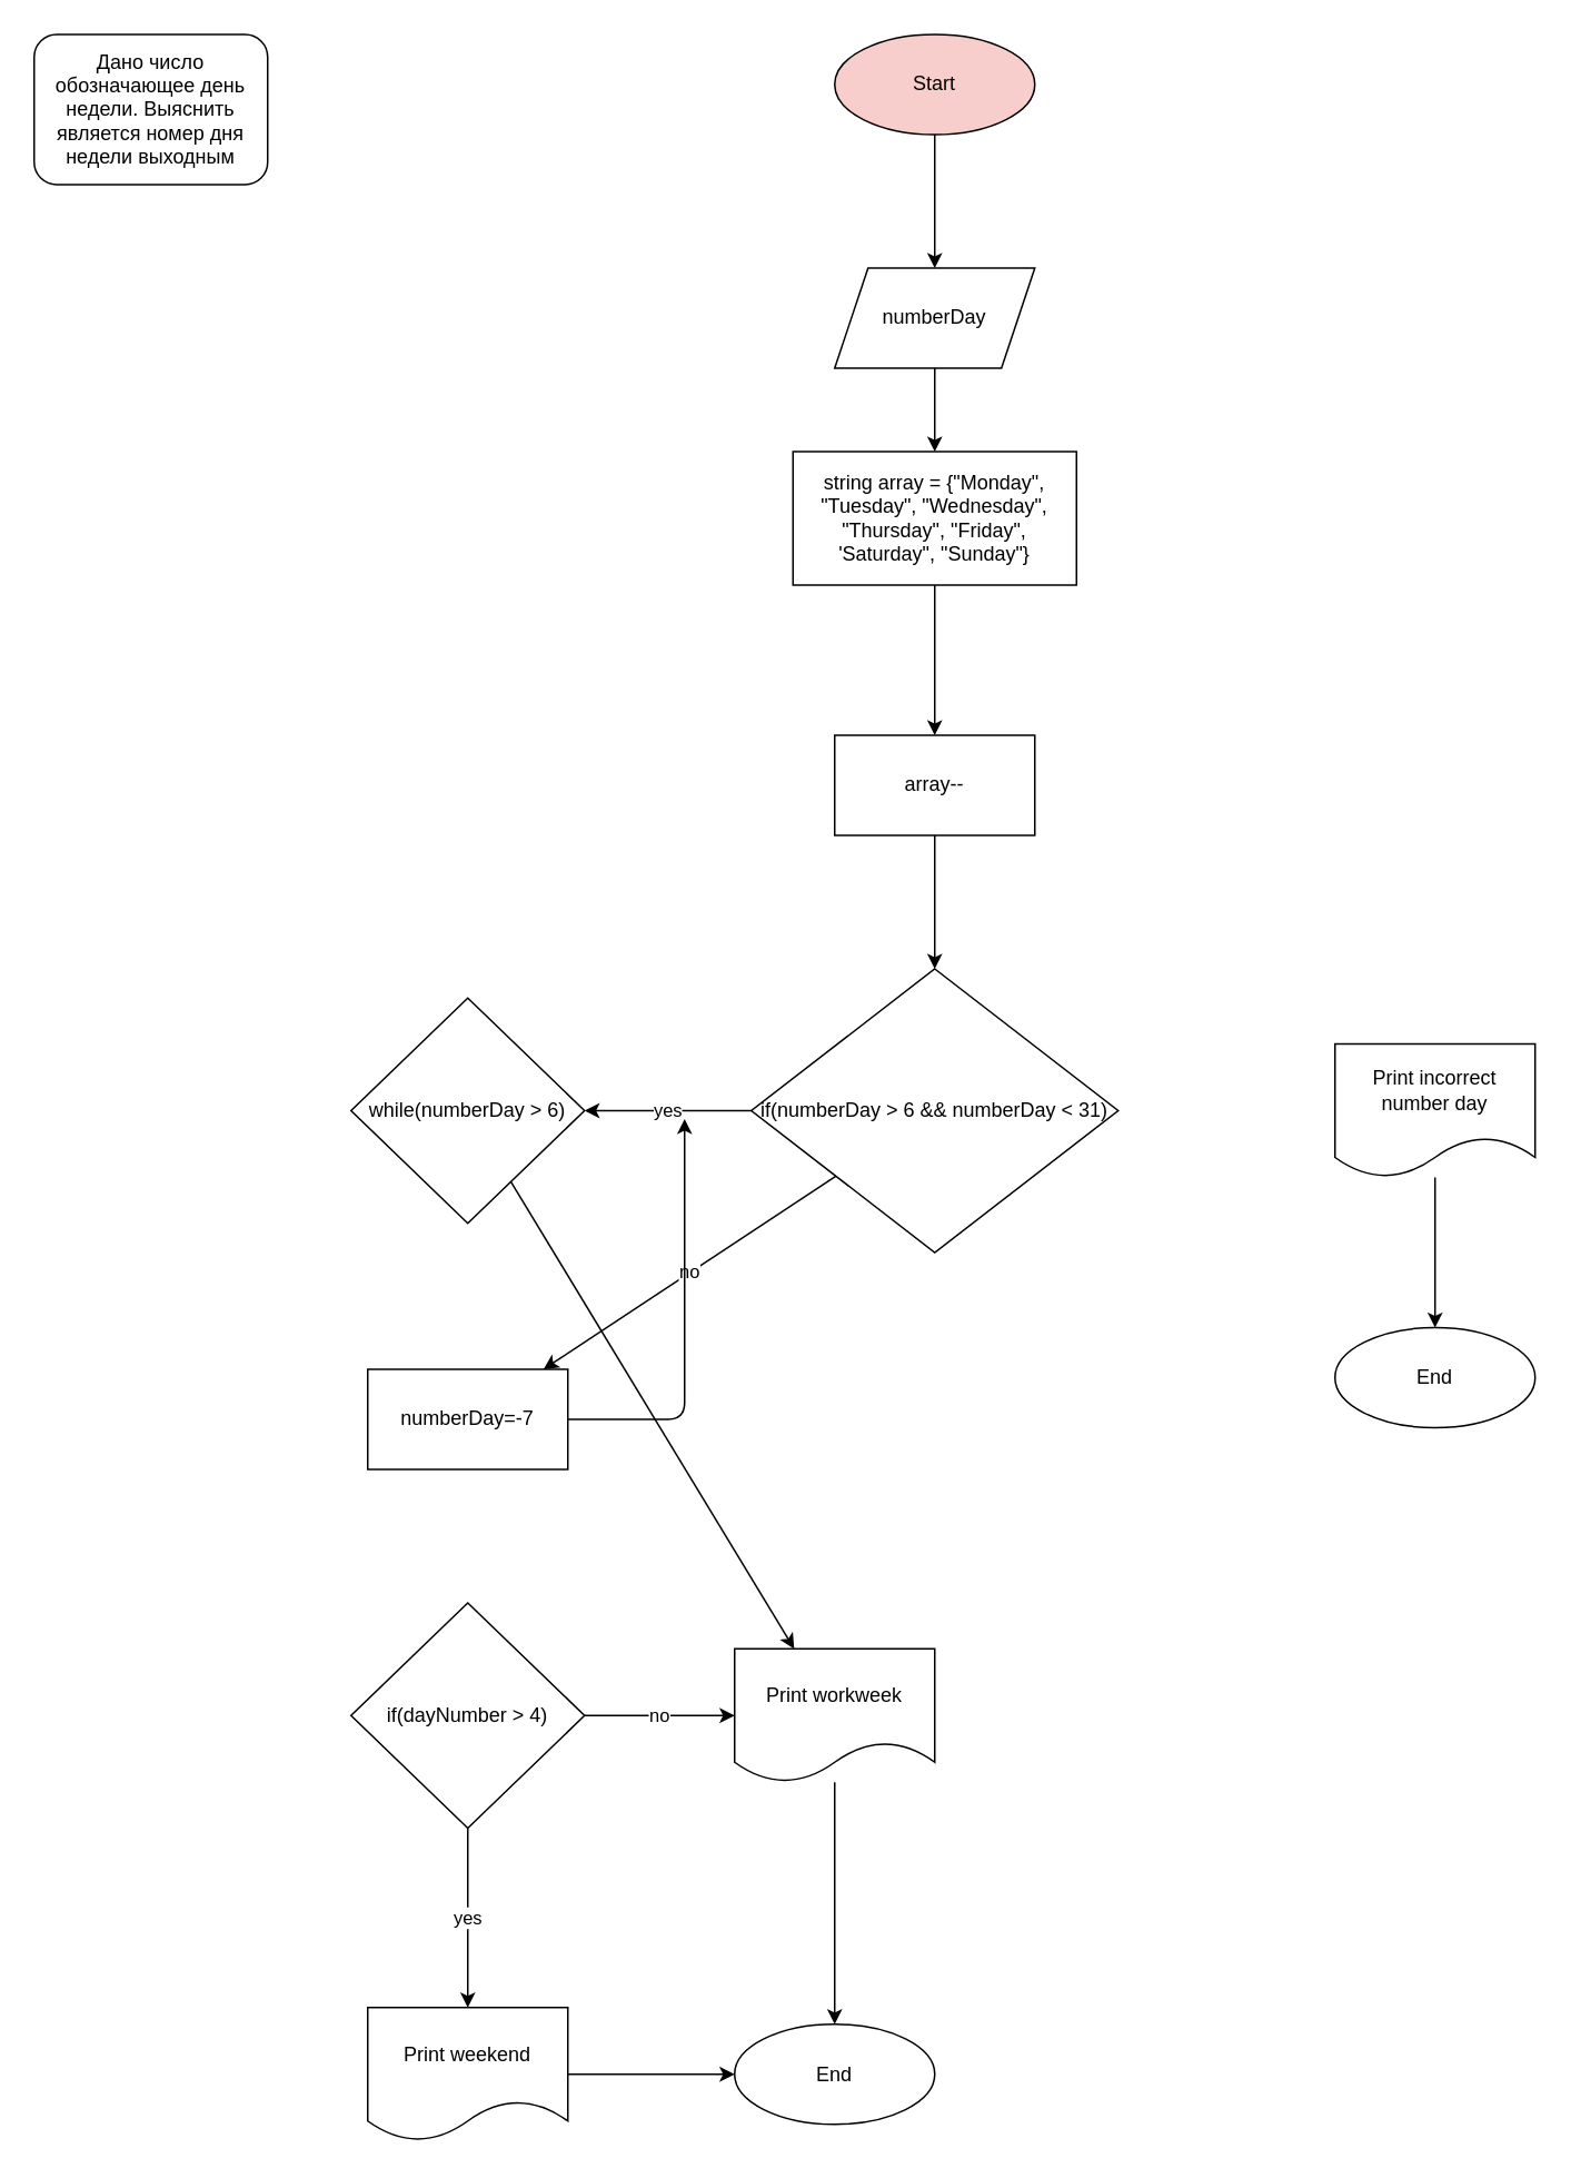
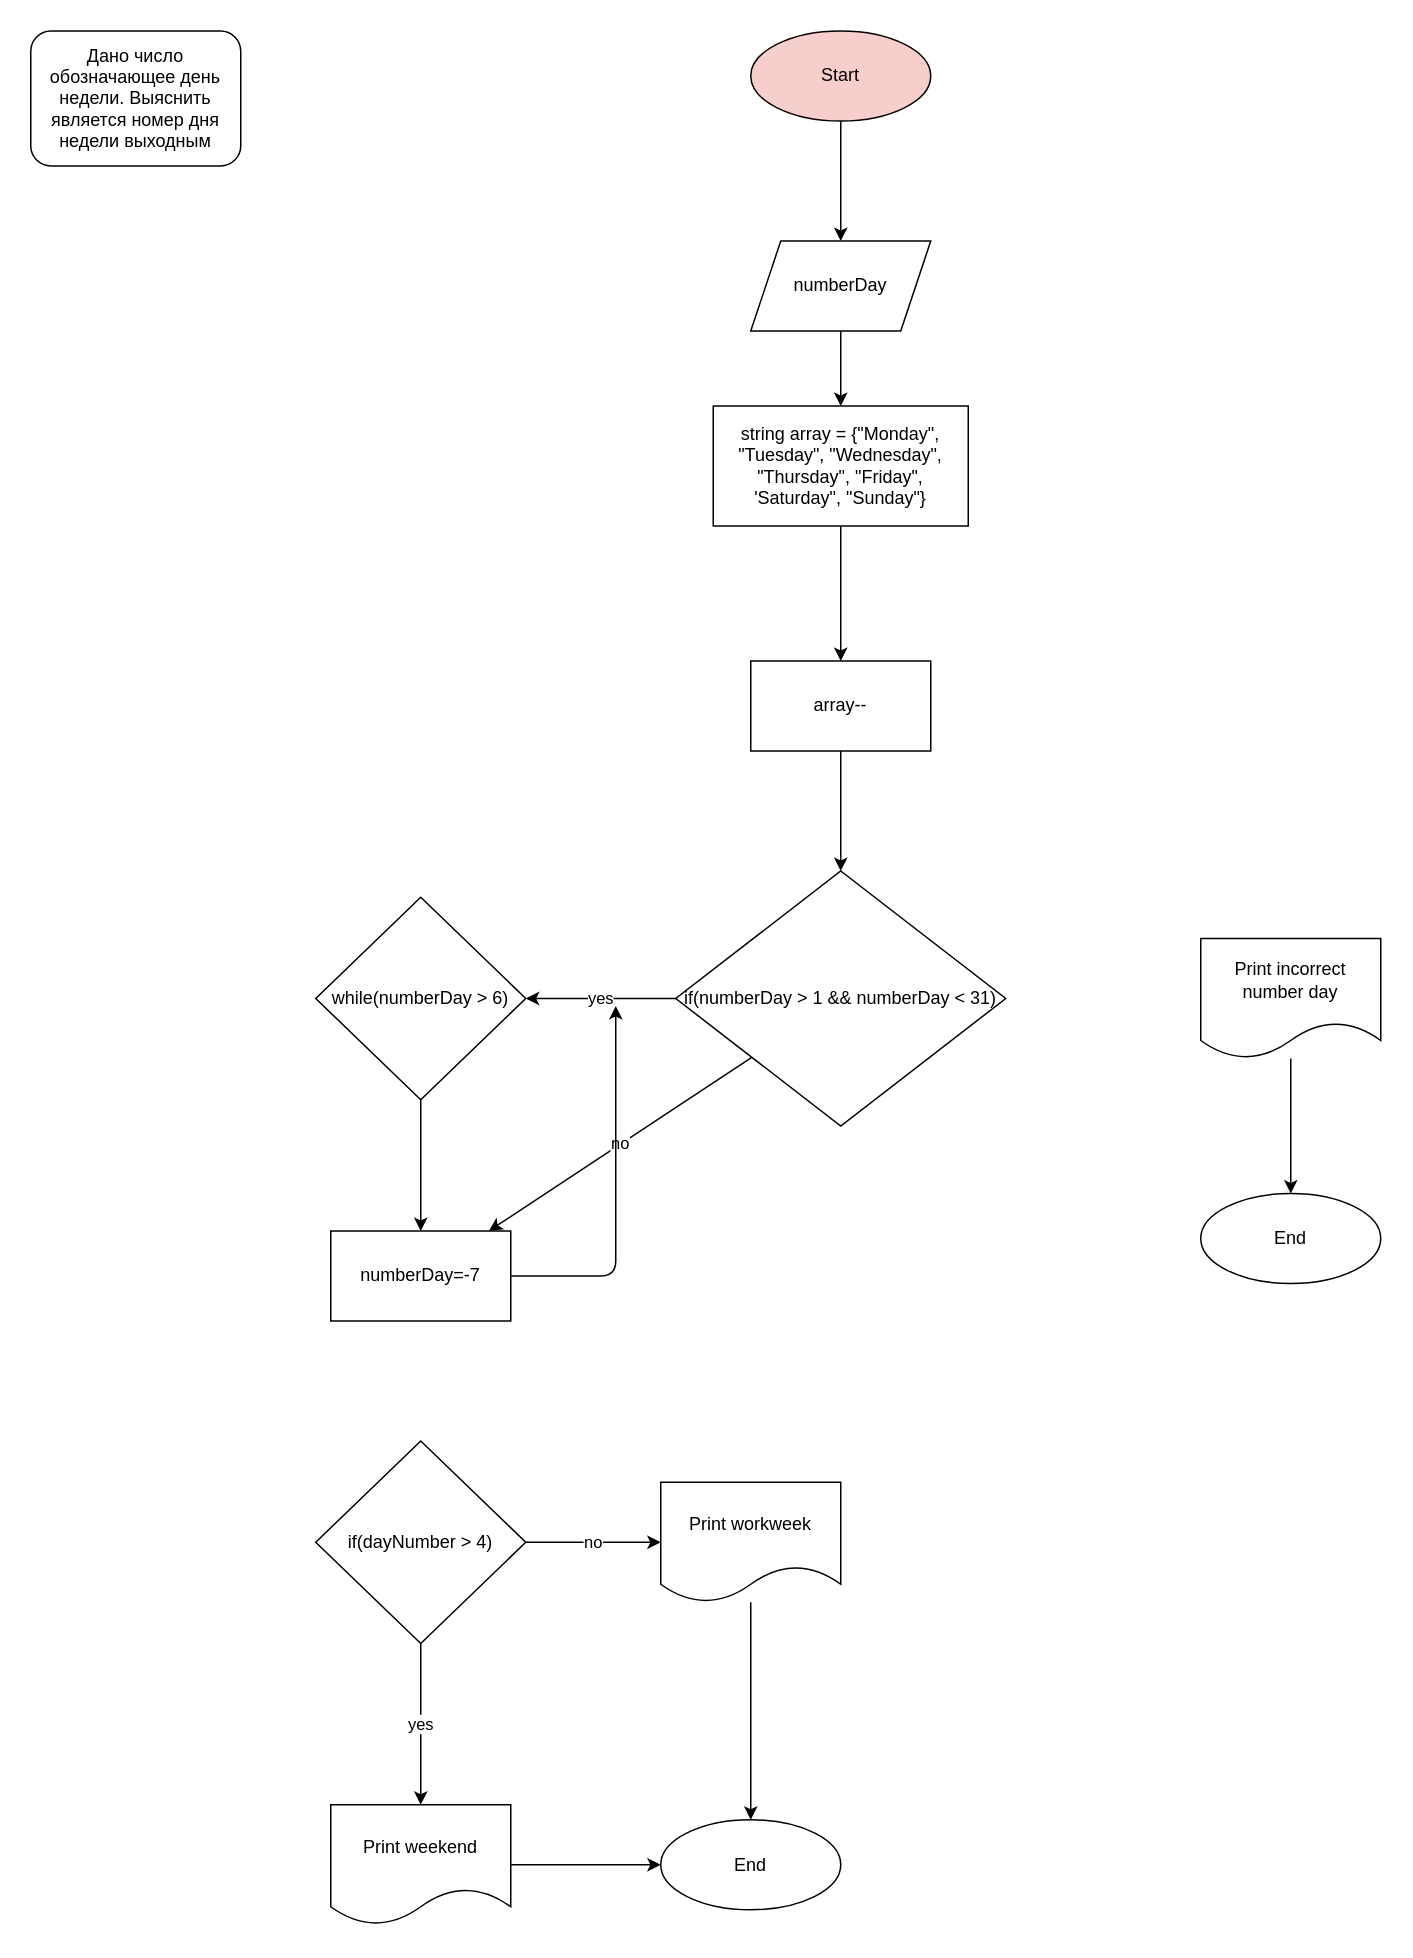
  <mxCell id="0" />
  <mxCell id="1" parent="0" />
  <mxCell id="2" value="Дано число обозначающее день недели. Выяснить является номер дня недели выходным" style="rounded=1;whiteSpace=wrap;html=1;" parent="1" vertex="1"><mxGeometry x="20" y="20" width="140" height="90" as="geometry" /></mxCell>
  <mxCell id="3" value="" style="edgeStyle=none;html=1;" parent="1" source="4" target="6" edge="1"><mxGeometry relative="1" as="geometry" /></mxCell>
  <mxCell id="4" value="Start" style="ellipse;whiteSpace=wrap;html=1;fillColor=#f8cecc;" parent="1" vertex="1"><mxGeometry x="500" y="20" width="120" height="60" as="geometry" /></mxCell>
  <mxCell id="5" value="" style="edgeStyle=none;html=1;" parent="1" source="6" target="8" edge="1"><mxGeometry relative="1" as="geometry" /></mxCell>
  <mxCell id="6" value="numberDay" style="shape=parallelogram;perimeter=parallelogramPerimeter;whiteSpace=wrap;html=1;fixedSize=1;" parent="1" vertex="1"><mxGeometry x="500" y="160" width="120" height="60" as="geometry" /></mxCell>
  <mxCell id="7" value="" style="edgeStyle=none;html=1;" parent="1" source="8" target="17" edge="1"><mxGeometry relative="1" as="geometry" /></mxCell>
  <mxCell id="8" value="string array = {&quot;Monday&quot;, &quot;Tuesday&quot;, &quot;Wednesday&quot;, &quot;Thursday&quot;, &quot;Friday&quot;, 'Saturday&quot;, &quot;Sunday&quot;}" style="whiteSpace=wrap;html=1;" parent="1" vertex="1"><mxGeometry x="475" y="270" width="170" height="80" as="geometry" /></mxCell>
  <mxCell id="9" value="no" style="edgeStyle=none;html=1;" parent="1" source="11" target="19" edge="1"><mxGeometry relative="1" as="geometry" /></mxCell>
  <mxCell id="10" value="yes" style="edgeStyle=none;html=1;" parent="1" source="11" target="15" edge="1"><mxGeometry relative="1" as="geometry" /></mxCell>
- <mxCell id="11" value="if(numberDay &amp;gt; 6 &amp;amp;&amp;amp; numberDay &amp;lt; 31)" style="rhombus;whiteSpace=wrap;html=1;" parent="1" vertex="1"><mxGeometry x="450" y="580" width="220" height="170" as="geometry" /></mxCell>
+ <mxCell id="11" value="if(numberDay &amp;gt; 1 &amp;amp;&amp;amp; numberDay &amp;lt; 31)" style="rhombus;whiteSpace=wrap;html=1;" parent="1" vertex="1"><mxGeometry x="450" y="580" width="220" height="170" as="geometry" /></mxCell>
  <mxCell id="12" value="" style="edgeStyle=none;html=1;" parent="1" source="13" target="23" edge="1"><mxGeometry relative="1" as="geometry" /></mxCell>
  <mxCell id="13" value="Print incorrect number day" style="shape=document;whiteSpace=wrap;html=1;boundedLbl=1;" parent="1" vertex="1"><mxGeometry x="800" y="625" width="120" height="80" as="geometry" /></mxCell>
- <mxCell id="14" value="" style="edgeStyle=none;html=1;" parent="1" source="15" target="27" edge="1"><mxGeometry relative="1" as="geometry" /></mxCell>
+ <mxCell id="14" value="" style="edgeStyle=none;html=1;" parent="1" source="15" target="19" edge="1"><mxGeometry relative="1" as="geometry" /></mxCell>
  <mxCell id="15" value="while(numberDay &amp;gt; 6)" style="rhombus;whiteSpace=wrap;html=1;" parent="1" vertex="1"><mxGeometry x="210" y="597.5" width="140" height="135" as="geometry" /></mxCell>
  <mxCell id="16" value="" style="edgeStyle=none;html=1;" parent="1" source="17" target="11" edge="1"><mxGeometry relative="1" as="geometry" /></mxCell>
  <mxCell id="17" value="array--" style="whiteSpace=wrap;html=1;" parent="1" vertex="1"><mxGeometry x="500" y="440" width="120" height="60" as="geometry" /></mxCell>
  <mxCell id="18" style="edgeStyle=none;html=1;" parent="1" source="19" edge="1"><mxGeometry relative="1" as="geometry"><mxPoint x="410" y="670" as="targetPoint" /><Array as="points"><mxPoint x="410" y="850" /></Array></mxGeometry></mxCell>
  <mxCell id="19" value="numberDay=-7" style="whiteSpace=wrap;html=1;" parent="1" vertex="1"><mxGeometry x="220" y="820" width="120" height="60" as="geometry" /></mxCell>
  <mxCell id="20" value="yes" style="edgeStyle=none;html=1;" parent="1" source="22" target="25" edge="1"><mxGeometry relative="1" as="geometry" /></mxCell>
  <mxCell id="21" value="no" style="edgeStyle=none;html=1;" parent="1" source="22" target="27" edge="1"><mxGeometry relative="1" as="geometry" /></mxCell>
  <mxCell id="22" value="if(dayNumber &amp;gt; 4)" style="rhombus;whiteSpace=wrap;html=1;" parent="1" vertex="1"><mxGeometry x="210" y="960" width="140" height="135" as="geometry" /></mxCell>
  <mxCell id="23" value="End" style="ellipse;whiteSpace=wrap;html=1;" parent="1" vertex="1"><mxGeometry x="800" y="795" width="120" height="60" as="geometry" /></mxCell>
  <mxCell id="24" value="" style="edgeStyle=none;html=1;" parent="1" source="25" target="28" edge="1"><mxGeometry relative="1" as="geometry" /></mxCell>
  <mxCell id="25" value="Print weekend" style="shape=document;whiteSpace=wrap;html=1;boundedLbl=1;" parent="1" vertex="1"><mxGeometry x="220" y="1202.5" width="120" height="80" as="geometry" /></mxCell>
  <mxCell id="26" style="edgeStyle=none;html=1;entryX=0.5;entryY=0;entryDx=0;entryDy=0;" parent="1" source="27" target="28" edge="1"><mxGeometry relative="1" as="geometry" /></mxCell>
  <mxCell id="27" value="Print workweek" style="shape=document;whiteSpace=wrap;html=1;boundedLbl=1;" parent="1" vertex="1"><mxGeometry x="440" y="987.5" width="120" height="80" as="geometry" /></mxCell>
  <mxCell id="28" value="End" style="ellipse;whiteSpace=wrap;html=1;" parent="1" vertex="1"><mxGeometry x="440" y="1212.5" width="120" height="60" as="geometry" /></mxCell>
